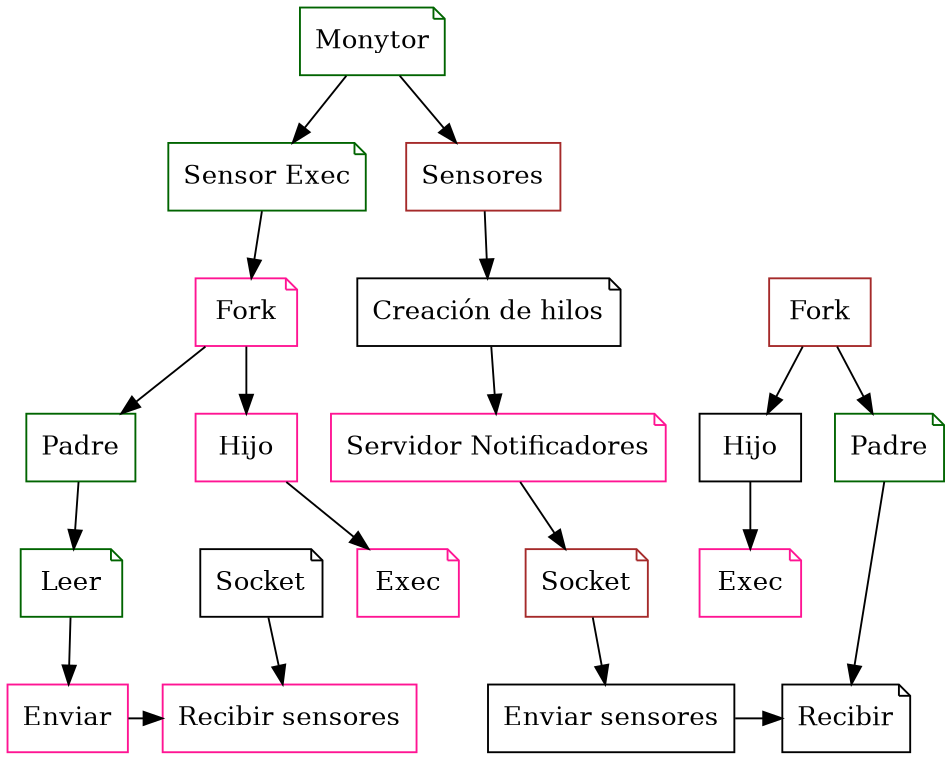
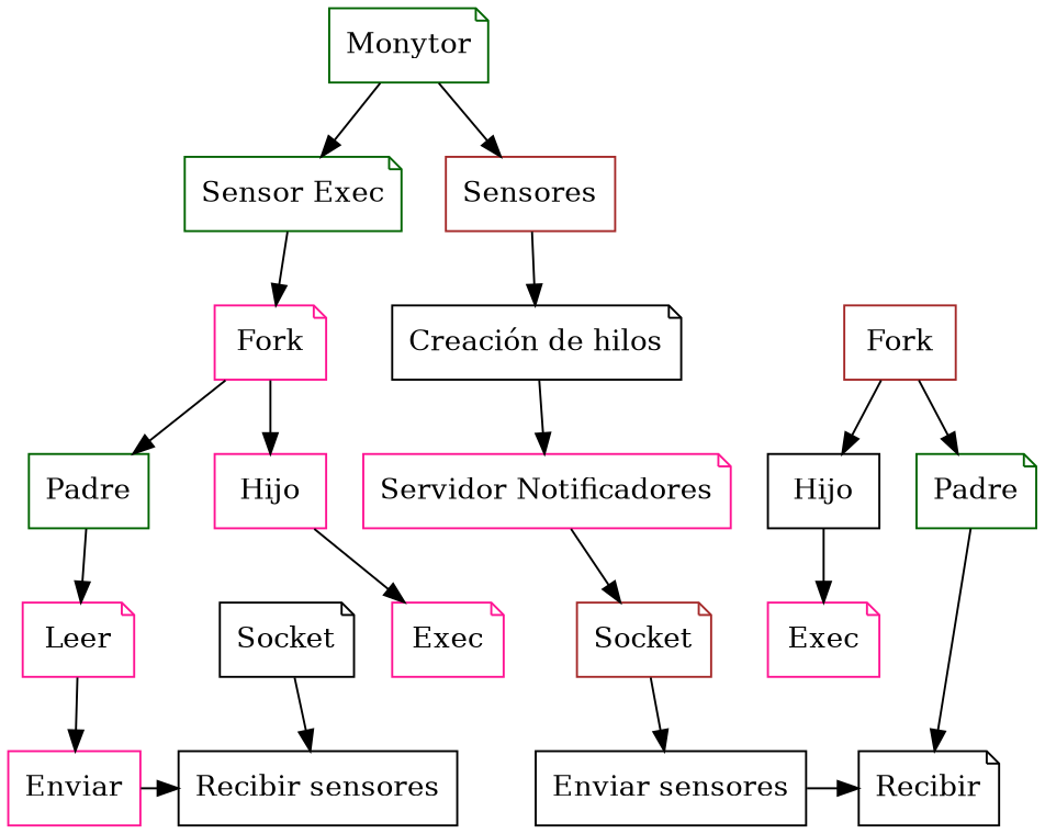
  digraph {
    fontname="DejaVu Serif"
    node [color=deeppink fontname="DejaVu Serif" shape=note]
    edge [fontcolor=darkgreen fontname="DejaVu Serif"]
    n1 [color=darkgreen label="Sensor Exec"]
    n2 [color=brown label=Sensores shape=box]
    n3 [label=Fork]
    n4 [color=black label="Creación de hilos"]
    n5 [color=brown label=Fork shape=box]
    n6 [label=Hijo shape=box]
    n7 [color=darkgreen label=Padre shape=box]
    n8 [label="Servidor Notificadores"]
    n9 [color=darkgreen label=Padre]
    n10 [color=black label=Hijo shape=box]
    n11 [label=Exec]
-   n12 [color=darkgreen label=Leer]
+   n12 [label=Leer]
    n13 [color=black label=Socket]
    n14 [color=brown label=Socket]
    n15 [label=Exec]
    n16 [label=Enviar shape=box]
-   n17 [label="Recibir sensores" shape=box]
+   n17 [color=black label="Recibir sensores" shape=box]
    n18 [color=black label="Enviar sensores" shape=box]
    n19 [color=black label=Recibir]
    n20 [color=darkgreen label=Monytor]
    subgraph sub_1 {
      rank=same
      n1
      n2
    }
    subgraph sub_2 {
      rank=same
      n3
      n4
      n5
    }
    subgraph sub_3 {
      rank=same
      n6
      n7
      n8
      n9
      n10
    }
    subgraph sub_4 {
      rank=same
      n11
      n12
      n13
      n14
      n15
    }
    subgraph sub_5 {
      rank=same
      n16
      n17
    }
    subgraph sub_6 {
      rank=same
      n18
      n19
    }
    subgraph sub_7 {
      n1
      n3
      n6
      n7
      n11
      n12
      n16
    }
    subgraph sub_8 {
      n2
      n4
      n8
    }
    subgraph cluster_9 {
      label="Poll de sensores"
    }
    subgraph cluster_10 {
      label="Poll de notificadores"
    }
    subgraph sub_11 {
      n5
      n9
      n10
      n15
      n19
    }
    n1 -> n3
    n2 -> n4
    n3 -> n6
    n3 -> n7
    n4 -> n8
    n5 -> n9
    n5 -> n10
    n6 -> n11
    n7 -> n12
    n8 -> n14
    n9 -> n19
    n10 -> n15
    n12 -> n16
    n13 -> n17
    n14 -> n18
    n16 -> n17 [fontcolor=""]
    n18 -> n19 [fontcolor=""]
    n20 -> n1 [fontcolor=""]
    n20 -> n2 [fontcolor=""]
  }
